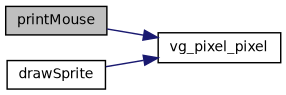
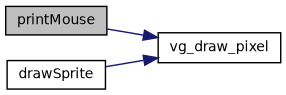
  digraph {
    rankdir=LR
    node [color=black fillcolor=white fontname=Helvetica fontsize=10 shape=record style=filled]
    edge [color=midnightblue fontname=Helvetica fontsize=10 labelfontname=Helvetica labelfontsize=10 style=solid]
    n1 [fillcolor=grey75 fontcolor=black height=0.2 label=printMouse width=0.4]
-   n2 [height=0.2 label=vg_pixel_pixel width=0.4]
+   n2 [height=0.2 label=vg_draw_pixel width=0.4]
    n3 [height=0.2 label=drawSprite width=0.4]
    n1 -> n2
    n3 -> n2
  }
